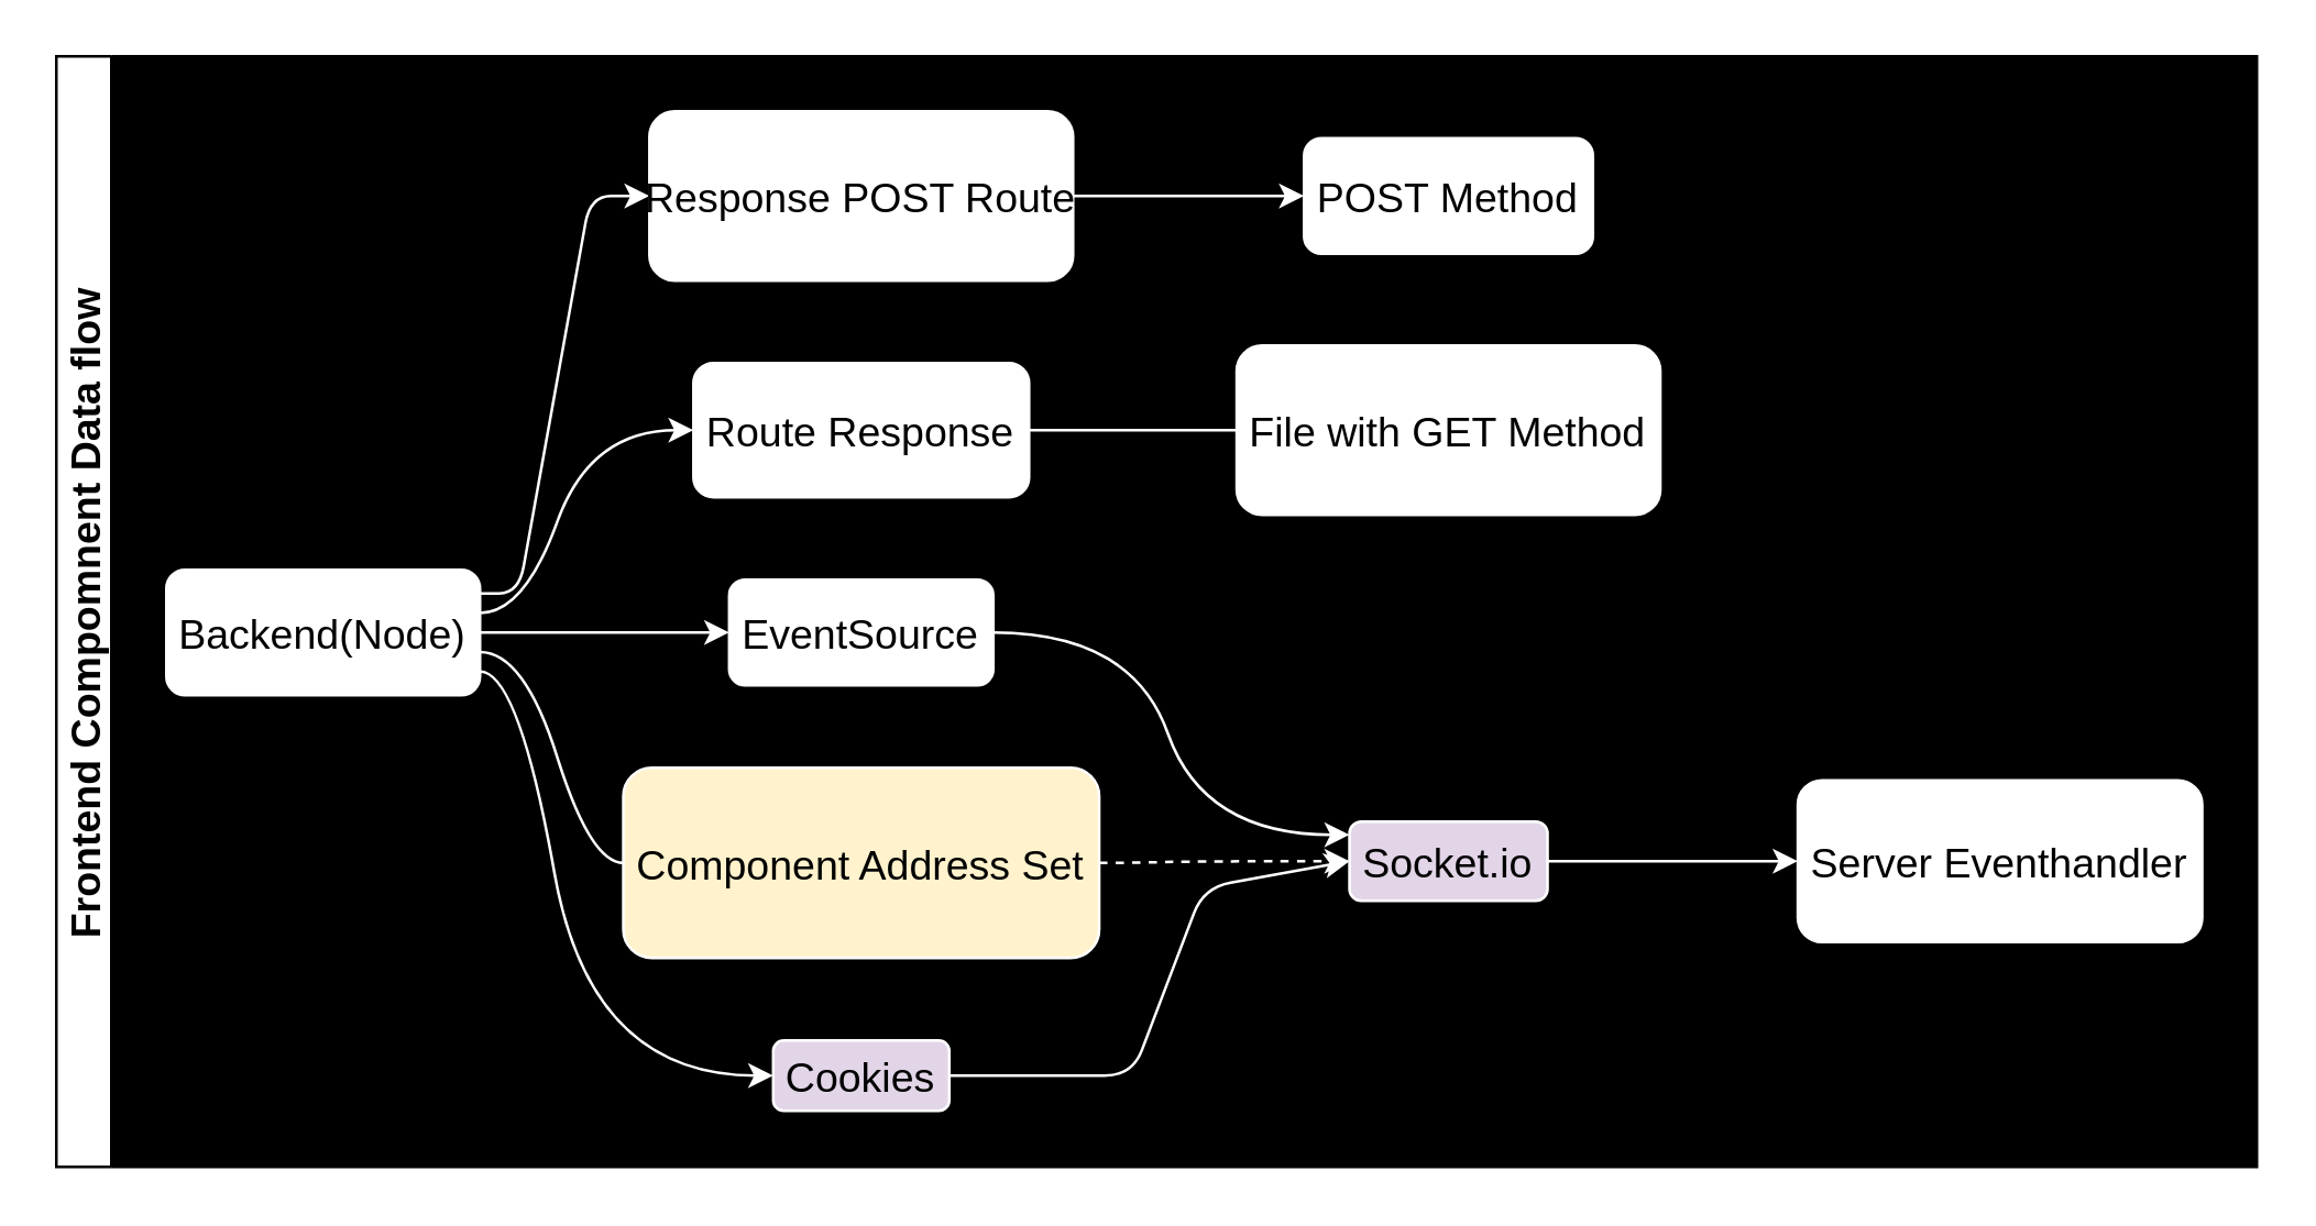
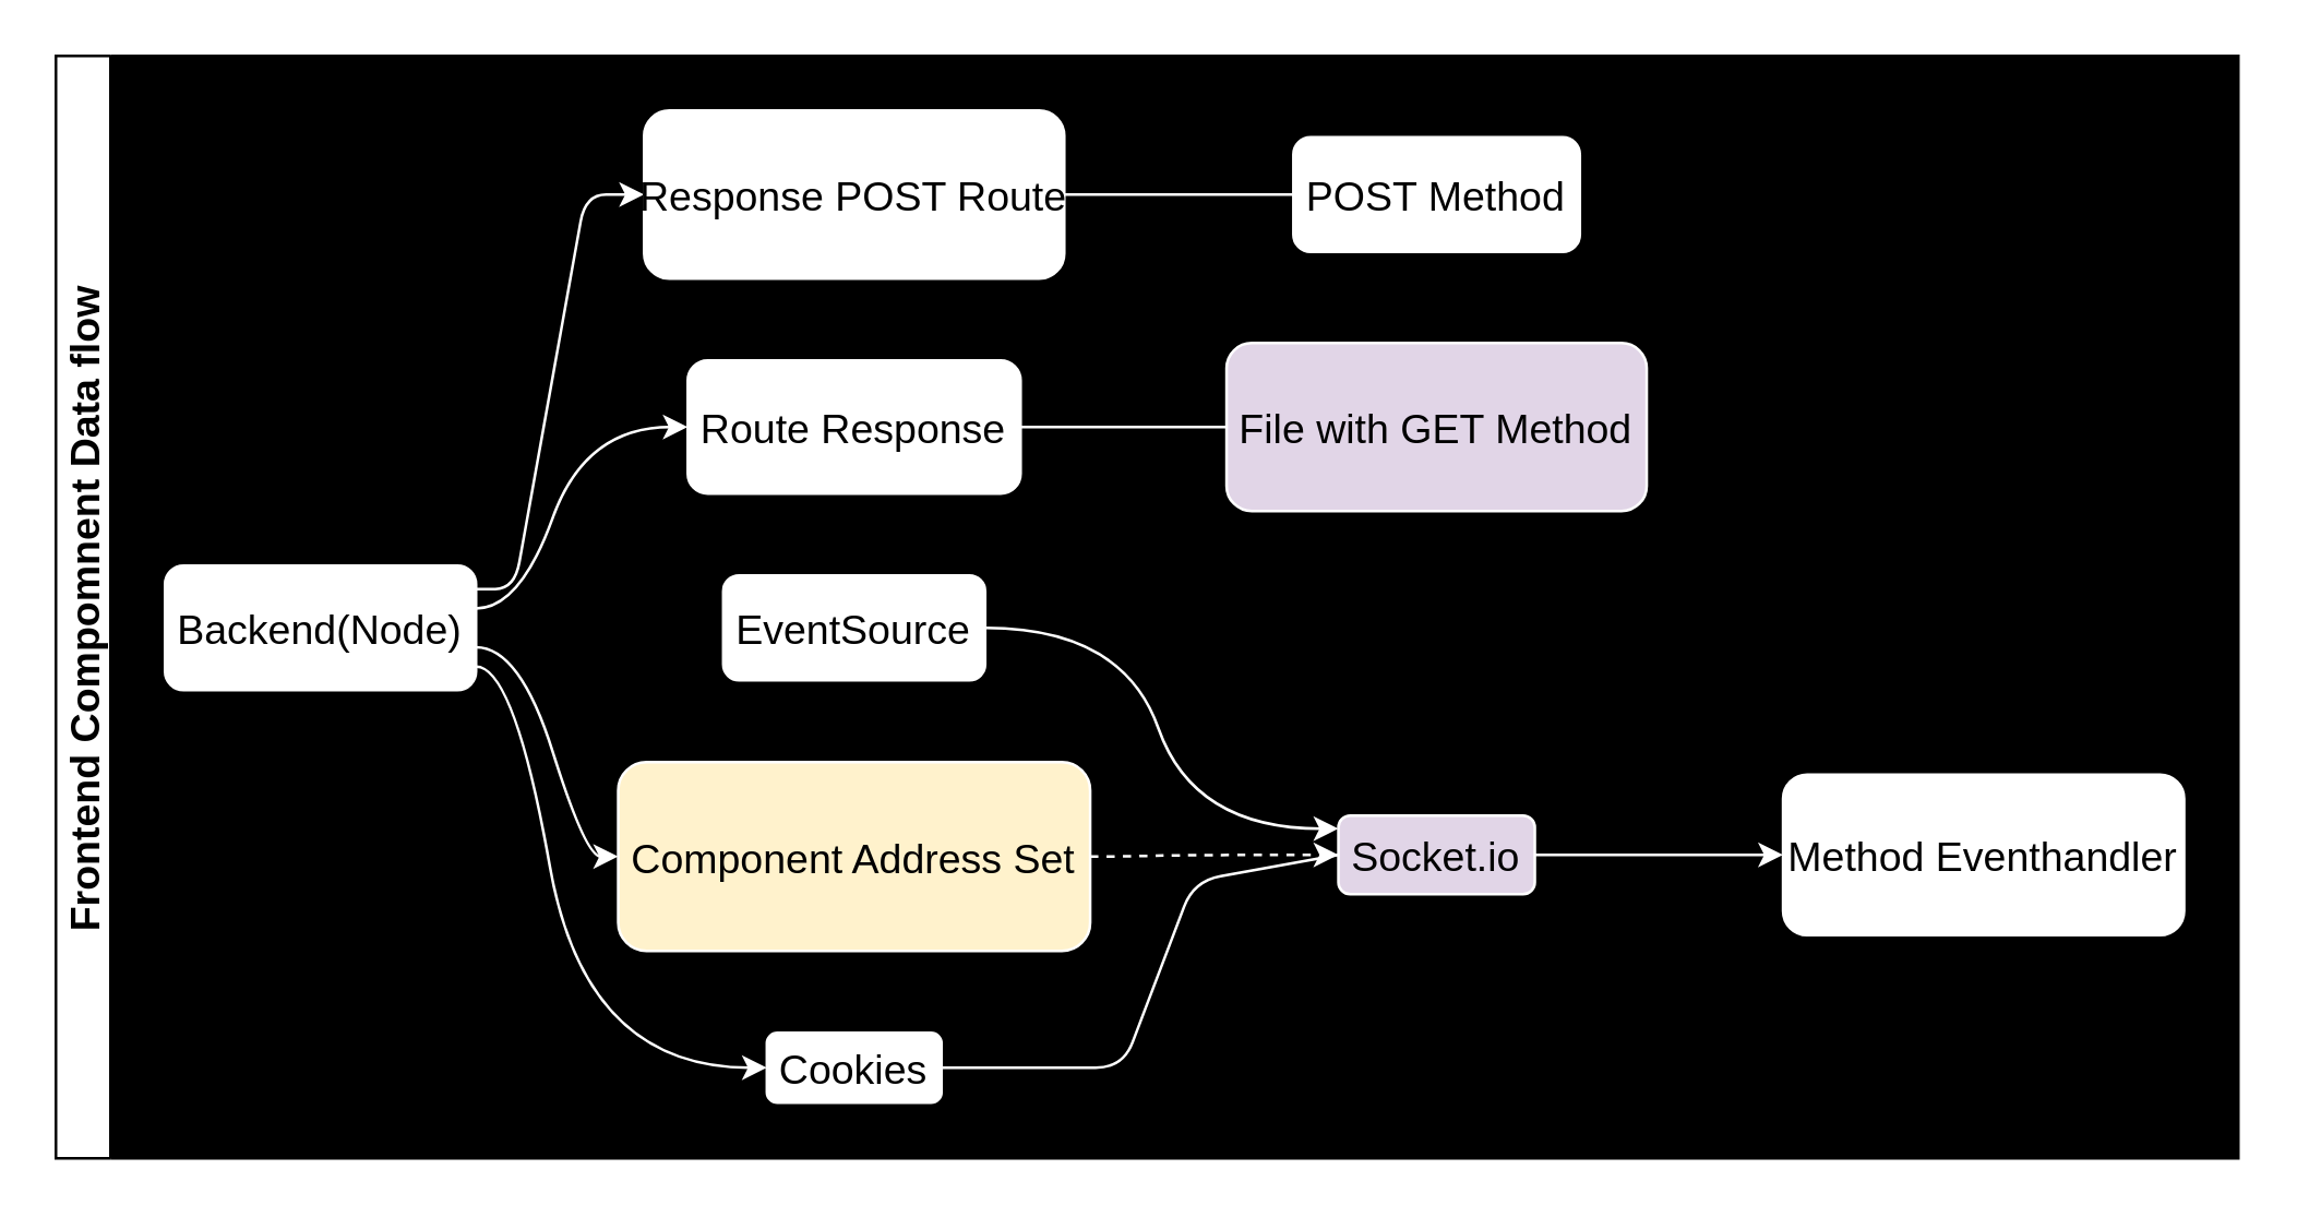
  <mxCell id="0" />
  <mxCell id="1" parent="0" />
  <mxCell id="2" value="Frontend Compomnent Data flow" style="swimlane;startSize=20;horizontal=0;childLayout=flowLayout;flowOrientation=west;resizable=0;interRankCellSpacing=50;containerType=tree;sketch=0;swimlaneFillColor=#000000;fontSize=15;" parent="1" vertex="1"><mxGeometry x="20" y="20" width="800" height="404" as="geometry" /></mxCell>
  <mxCell id="3" value="Backend(Node)" style="rounded=1;strokeColor=#FFFFFF;fontSize=15;aspect=fixed;" parent="2" vertex="1"><mxGeometry x="40" y="186.8" width="114" height="45.6" as="geometry" /></mxCell>
  <mxCell id="4" value="EventSource" style="aspect=fixed;rounded=1;strokeColor=#FFFFFF;fontSize=15;" parent="2" vertex="1"><mxGeometry x="244.617" y="190.4" width="96" height="38.4" as="geometry" /></mxCell>
- <mxCell id="5" value="" style="curved=1;noEdgeStyle=1;orthogonal=1;strokeColor=#FFFFFF;fontSize=15;" parent="2" source="3" target="4" edge="1"><mxGeometry relative="1" as="geometry"><Array as="points"><mxPoint x="172.117" y="209.6" /><mxPoint x="194.117" y="209.6" /></Array></mxGeometry></mxCell>
  <mxCell id="6" value="Socket.io" style="aspect=fixed;rounded=1;strokeColor=#FFFFFF;fontSize=15;fillColor=#e1d5e7;" parent="2" vertex="1"><mxGeometry x="470.117" y="278.387" width="72" height="28.8" as="geometry" /></mxCell>
  <mxCell id="7" value="" style="curved=1;noEdgeStyle=1;orthogonal=1;strokeColor=#FFFFFF;fontSize=15;" parent="2" source="4" target="6" edge="1"><mxGeometry relative="1" as="geometry"><Array as="points"><mxPoint x="391.117" y="209.6" /><mxPoint x="417.117" y="283.188" /></Array></mxGeometry></mxCell>
  <mxCell id="8" value="" style="edgeStyle=none;noEdgeStyle=1;orthogonal=1;strokeColor=#FFFFFF;fontSize=15;" parent="2" source="3" target="9" edge="1"><mxGeometry relative="1" as="geometry"><Array as="points"><mxPoint x="168.117" y="195.36" /><mxPoint x="194.117" y="50.8" /></Array></mxGeometry></mxCell>
  <mxCell id="9" value="Response POST Route" style="rounded=1;aspect=fixed;strokeColor=#FFFFFF;fontSize=15;" parent="2" vertex="1"><mxGeometry x="215.617" y="20" width="154" height="61.6" as="geometry" /></mxCell>
  <mxCell id="10" value="" style="curved=1;noEdgeStyle=1;orthogonal=1;strokeColor=#FFFFFF;fontSize=15;" parent="2" source="3" target="11" edge="1"><mxGeometry relative="1" as="geometry"><mxPoint x="2743.414" y="1704.1" as="sourcePoint" /><Array as="points"><mxPoint x="170.117" y="202.48" /><mxPoint x="194.117" y="136" /></Array></mxGeometry></mxCell>
  <mxCell id="11" value="Route Response" style="aspect=fixed;rounded=1;strokeColor=#FFFFFF;fontSize=15;" parent="2" vertex="1"><mxGeometry x="231.617" y="111.6" width="122" height="48.8" as="geometry" /></mxCell>
  <mxCell id="12" value="Component Address Set" style="aspect=fixed;rounded=1;strokeColor=#FFFFFF;fontSize=15;fillColor=#fff2cc;" parent="2" vertex="1"><mxGeometry x="206.117" y="258.8" width="173" height="69.2" as="geometry" /></mxCell>
  <mxCell id="13" value="" style="curved=1;noEdgeStyle=1;orthogonal=1;strokeColor=#FFFFFF;fontSize=15;dashed=1;" parent="2" source="12" target="6" edge="1"><mxGeometry relative="1" as="geometry"><Array as="points"><mxPoint x="391.117" y="293.4" /><mxPoint x="415.117" y="292.788" /></Array></mxGeometry></mxCell>
- <mxCell id="14" value="" style="curved=1;noEdgeStyle=1;orthogonal=1;strokeColor=#FFFFFF;fontSize=15;endArrow=none;" parent="2" source="3" target="12" edge="1"><mxGeometry relative="1" as="geometry"><Array as="points"><mxPoint x="170.117" y="216.72" /><mxPoint x="194.117" y="293.4" /></Array></mxGeometry></mxCell>
+ <mxCell id="14" value="" style="curved=1;noEdgeStyle=1;orthogonal=1;strokeColor=#FFFFFF;fontSize=15;" parent="2" source="3" target="12" edge="1"><mxGeometry relative="1" as="geometry"><Array as="points"><mxPoint x="170.117" y="216.72" /><mxPoint x="194.117" y="293.4" /></Array></mxGeometry></mxCell>
  <mxCell id="15" value="" style="curved=1;noEdgeStyle=1;orthogonal=1;strokeColor=#FFFFFF;fontSize=15;" parent="2" source="3" target="17" edge="1"><mxGeometry relative="1" as="geometry"><mxPoint x="2623.414" y="1700.35" as="sourcePoint" /><Array as="points"><mxPoint x="168.117" y="223.84" /><mxPoint x="194.117" y="370.8" /></Array></mxGeometry></mxCell>
- <mxCell id="16" value="" style="edgeStyle=none;exitX=1;exitY=0.5;exitDx=0;exitDy=0;entryX=0;entryY=0.5;entryDx=0;entryDy=0;noEdgeStyle=1;orthogonal=1;strokeColor=#FFFFFF;fontSize=15;" parent="2" source="17" target="6" edge="1"><mxGeometry relative="1" as="geometry"><Array as="points"><mxPoint x="391.117" y="370.8" /><mxPoint x="417.117" y="302.388" /></Array></mxGeometry></mxCell>
- <mxCell id="17" value="Cookies" style="rounded=1;aspect=fixed;strokeColor=#FFFFFF;fontSize=15;fillColor=#e1d5e7;" parent="2" vertex="1"><mxGeometry x="260.617" y="358" width="64" height="25.6" as="geometry" /></mxCell>
+ <mxCell id="16" value="" style="edgeStyle=none;exitX=1;exitY=0.5;exitDx=0;exitDy=0;entryX=0;entryY=0.5;entryDx=0;entryDy=0;noEdgeStyle=1;orthogonal=1;strokeColor=#FFFFFF;fontSize=15;endArrow=none;" parent="2" source="17" target="6" edge="1"><mxGeometry relative="1" as="geometry"><Array as="points"><mxPoint x="391.117" y="370.8" /><mxPoint x="417.117" y="302.388" /></Array></mxGeometry></mxCell>
+ <mxCell id="17" value="Cookies" style="rounded=1;aspect=fixed;strokeColor=#FFFFFF;fontSize=15;" parent="2" vertex="1"><mxGeometry x="260.617" y="358" width="64" height="25.6" as="geometry" /></mxCell>
  <mxCell id="18" value="" style="curved=1;noEdgeStyle=1;orthogonal=1;strokeColor=#FFFFFF;fontSize=15;" parent="2" source="6" target="19" edge="1"><mxGeometry relative="1" as="geometry"><mxPoint x="2693.414" y="1684.1" as="sourcePoint" /><Array as="points"><mxPoint x="595.117" y="292.788" /><mxPoint x="621.117" y="292.787" /></Array></mxGeometry></mxCell>
- <mxCell id="19" value="Server Eventhandler" style="aspect=fixed;rounded=1;strokeColor=#FFFFFF;fontSize=15;" parent="2" vertex="1"><mxGeometry x="633.117" y="263.387" width="147" height="58.8" as="geometry" /></mxCell>
+ <mxCell id="19" value="Method Eventhandler" style="aspect=fixed;rounded=1;strokeColor=#FFFFFF;fontSize=15;" parent="2" vertex="1"><mxGeometry x="633.117" y="263.387" width="147" height="58.8" as="geometry" /></mxCell>
  <mxCell id="20" value="" style="curved=1;noEdgeStyle=1;orthogonal=1;strokeColor=#FFFFFF;fontSize=15;endArrow=none;" parent="2" source="11" target="21" edge="1"><mxGeometry relative="1" as="geometry"><mxPoint x="2503.414" y="1656.1" as="sourcePoint" /><Array as="points"><mxPoint x="391.117" y="136" /><mxPoint x="417.117" y="136" /></Array></mxGeometry></mxCell>
- <mxCell id="21" value="File with GET Method" style="aspect=fixed;rounded=1;strokeColor=#FFFFFF;fontSize=15;" parent="2" vertex="1"><mxGeometry x="429.117" y="105.2" width="154" height="61.6" as="geometry" /></mxCell>
- <mxCell id="22" value="" style="edgeStyle=none;noEdgeStyle=1;orthogonal=1;strokeColor=#FFFFFF;fontSize=15;" parent="2" source="9" target="23" edge="1"><mxGeometry relative="1" as="geometry"><mxPoint x="2463.414" y="1628.1" as="sourcePoint" /><Array as="points"><mxPoint x="391.117" y="50.8" /><mxPoint x="417.117" y="50.8" /></Array></mxGeometry></mxCell>
+ <mxCell id="21" value="File with GET Method" style="aspect=fixed;rounded=1;strokeColor=#FFFFFF;fontSize=15;fillColor=#e1d5e7;" parent="2" vertex="1"><mxGeometry x="429.117" y="105.2" width="154" height="61.6" as="geometry" /></mxCell>
+ <mxCell id="22" value="" style="edgeStyle=none;noEdgeStyle=1;orthogonal=1;strokeColor=#FFFFFF;fontSize=15;endArrow=none;" parent="2" source="9" target="23" edge="1"><mxGeometry relative="1" as="geometry"><mxPoint x="2463.414" y="1628.1" as="sourcePoint" /><Array as="points"><mxPoint x="391.117" y="50.8" /><mxPoint x="417.117" y="50.8" /></Array></mxGeometry></mxCell>
  <mxCell id="23" value="POST Method" style="aspect=fixed;rounded=1;strokeColor=#FFFFFF;fontSize=15;" parent="2" vertex="1"><mxGeometry x="453.617" y="29.8" width="105" height="42" as="geometry" /></mxCell>
